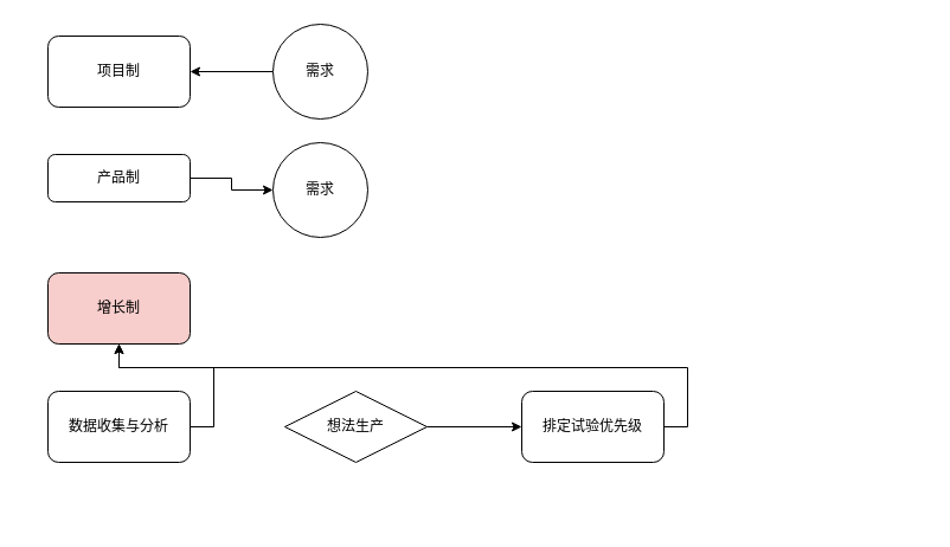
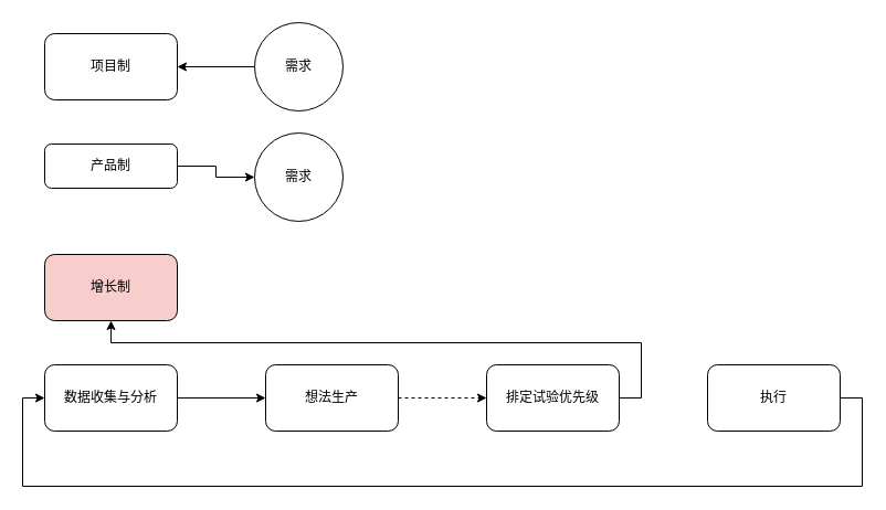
  <mxCell id="0" />
  <mxCell id="1" parent="0" />
  <mxCell id="2" style="edgeStyle=orthogonalEdgeStyle;rounded=0;orthogonalLoop=1;jettySize=auto;html=1;exitX=1;exitY=0.5;exitDx=0;exitDy=0;entryX=0;entryY=0.5;entryDx=0;entryDy=0;startArrow=classic;startFill=1;endArrow=none;endFill=0;" parent="1" source="3" target="7" edge="1"><mxGeometry relative="1" as="geometry" /></mxCell>
  <mxCell id="3" value="项目制" style="rounded=1;whiteSpace=wrap;html=1;" parent="1" vertex="1"><mxGeometry x="40" y="30" width="120" height="60" as="geometry" /></mxCell>
  <mxCell id="4" style="edgeStyle=orthogonalEdgeStyle;rounded=0;orthogonalLoop=1;jettySize=auto;html=1;exitX=1;exitY=0.5;exitDx=0;exitDy=0;entryX=0;entryY=0.5;entryDx=0;entryDy=0;startArrow=none;startFill=0;endArrow=classic;endFill=1;" parent="1" source="5" target="8" edge="1"><mxGeometry relative="1" as="geometry" /></mxCell>
  <mxCell id="5" value="产品制" style="rounded=1;whiteSpace=wrap;html=1;" parent="1" vertex="1"><mxGeometry x="40" y="130" width="120" height="40" as="geometry" /></mxCell>
  <mxCell id="6" value="增长制" style="rounded=1;whiteSpace=wrap;html=1;fillColor=#f8cecc;" parent="1" vertex="1"><mxGeometry x="40" y="230" width="120" height="60" as="geometry" /></mxCell>
  <mxCell id="7" value="需求" style="ellipse;whiteSpace=wrap;html=1;aspect=fixed;" parent="1" vertex="1"><mxGeometry x="230" y="20" width="80" height="80" as="geometry" /></mxCell>
  <mxCell id="8" value="需求" style="ellipse;whiteSpace=wrap;html=1;aspect=fixed;" parent="1" vertex="1"><mxGeometry x="230" y="120" width="80" height="80" as="geometry" /></mxCell>
- <mxCell id="9" style="edgeStyle=orthogonalEdgeStyle;rounded=0;orthogonalLoop=1;jettySize=auto;html=1;exitX=1;exitY=0.5;exitDx=0;exitDy=0;" edge="1" parent="1" source="10" target="6"><mxGeometry relative="1" as="geometry" /></mxCell>
+ <mxCell id="9" style="edgeStyle=orthogonalEdgeStyle;rounded=0;orthogonalLoop=1;jettySize=auto;html=1;exitX=1;exitY=0.5;exitDx=0;exitDy=0;entryX=0;entryY=0.5;entryDx=0;entryDy=0;" edge="1" parent="1" source="10" target="12"><mxGeometry relative="1" as="geometry" /></mxCell>
  <mxCell id="10" value="数据收集与分析" style="rounded=1;whiteSpace=wrap;html=1;" vertex="1" parent="1"><mxGeometry x="40" y="330" width="120" height="60" as="geometry" /></mxCell>
- <mxCell id="11" style="edgeStyle=orthogonalEdgeStyle;rounded=0;orthogonalLoop=1;jettySize=auto;html=1;exitX=1;exitY=0.5;exitDx=0;exitDy=0;" edge="1" parent="1" source="12" target="14"><mxGeometry relative="1" as="geometry" /></mxCell>
- <mxCell id="12" value="想法生产" style="rhombus;whiteSpace=wrap;html=1;" vertex="1" parent="1"><mxGeometry x="240" y="330" width="120" height="60" as="geometry" /></mxCell>
+ <mxCell id="11" style="edgeStyle=orthogonalEdgeStyle;rounded=0;orthogonalLoop=1;jettySize=auto;html=1;exitX=1;exitY=0.5;exitDx=0;exitDy=0;dashed=1;" edge="1" parent="1" source="12" target="14"><mxGeometry relative="1" as="geometry" /></mxCell>
+ <mxCell id="12" value="想法生产" style="rounded=1;whiteSpace=wrap;html=1;" vertex="1" parent="1"><mxGeometry x="240" y="330" width="120" height="60" as="geometry" /></mxCell>
  <mxCell id="13" style="edgeStyle=orthogonalEdgeStyle;rounded=0;orthogonalLoop=1;jettySize=auto;html=1;exitX=1;exitY=0.5;exitDx=0;exitDy=0;" edge="1" parent="1" source="14" target="6"><mxGeometry relative="1" as="geometry" /></mxCell>
  <mxCell id="14" value="排定试验优先级" style="rounded=1;whiteSpace=wrap;html=1;" vertex="1" parent="1"><mxGeometry x="440" y="330" width="120" height="60" as="geometry" /></mxCell>
+ <mxCell id="15" style="edgeStyle=orthogonalEdgeStyle;rounded=0;orthogonalLoop=1;jettySize=auto;html=1;exitX=1;exitY=0.5;exitDx=0;exitDy=0;entryX=0;entryY=0.5;entryDx=0;entryDy=0;" edge="1" parent="1" source="16" target="10"><mxGeometry relative="1" as="geometry"><Array as="points"><mxPoint x="780" y="360" /><mxPoint x="780" y="440" /><mxPoint x="20" y="440" /><mxPoint x="20" y="360" /></Array></mxGeometry></mxCell>
+ <mxCell id="16" value="执行" style="rounded=1;whiteSpace=wrap;html=1;" vertex="1" parent="1"><mxGeometry x="640" y="330" width="120" height="60" as="geometry" /></mxCell>
